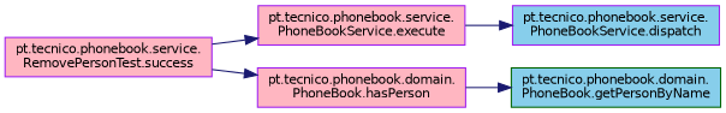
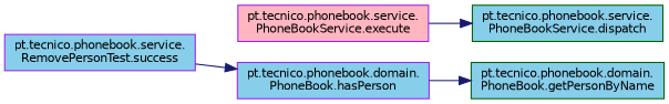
  digraph {
    rankdir=LR
    node [color=purple fillcolor=skyblue fontname=Helvetica fontsize=10 shape=record style=filled]
    edge [color=midnightblue fontname=Helvetica fontsize=10 labelfontname=Helvetica labelfontsize=10 style=solid]
-   n1 [fillcolor=lightpink fontcolor=black height=0.2 label="pt.tecnico.phonebook.service.\lRemovePersonTest.success" width=0.4]
+   n1 [fontcolor=black height=0.2 label="pt.tecnico.phonebook.service.\lRemovePersonTest.success" width=0.4]
    n2 [fillcolor=lightpink height=0.2 label="pt.tecnico.phonebook.service.\lPhoneBookService.execute" width=0.4]
-   n3 [fillcolor=lightpink height=0.2 label="pt.tecnico.phonebook.domain.\lPhoneBook.hasPerson" width=0.4]
-   n4 [height=0.2 label="pt.tecnico.phonebook.service.\lPhoneBookService.dispatch" width=0.4]
+   n3 [height=0.2 label="pt.tecnico.phonebook.domain.\lPhoneBook.hasPerson" width=0.4]
+   n4 [color=darkgreen height=0.2 label="pt.tecnico.phonebook.service.\lPhoneBookService.dispatch" width=0.4]
    n5 [color=darkgreen height=0.2 label="pt.tecnico.phonebook.domain.\lPhoneBook.getPersonByName" width=0.4]
-   n1 -> n2
    n1 -> n3
    n2 -> n4
    n3 -> n5
  }
